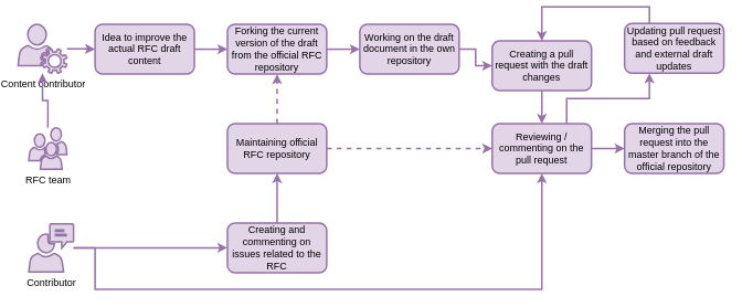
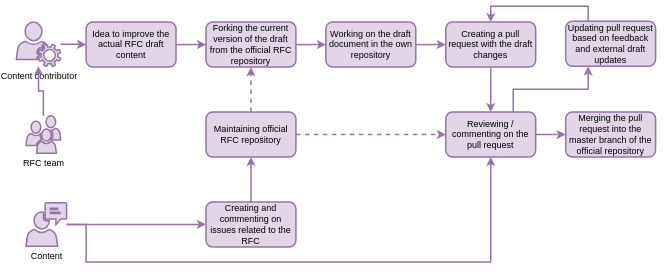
  <mxCell id="0" />
  <mxCell id="1" parent="0" />
  <mxCell id="2" style="edgeStyle=orthogonalEdgeStyle;rounded=0;orthogonalLoop=1;jettySize=auto;html=1;strokeWidth=2;fillColor=#e1d5e7;strokeColor=#9673a6;" edge="1" parent="1" source="3" target="5"><mxGeometry relative="1" as="geometry" /></mxCell>
  <mxCell id="3" value="Content contributor" style="pointerEvents=1;shadow=0;dashed=0;html=1;strokeColor=#9673a6;fillColor=#e1d5e7;labelPosition=center;verticalLabelPosition=bottom;verticalAlign=top;outlineConnect=0;align=center;shape=mxgraph.office.users.user_services;strokeWidth=2;" vertex="1" parent="1"><mxGeometry x="20" y="21" width="59" height="59" as="geometry" /></mxCell>
  <mxCell id="4" style="edgeStyle=orthogonalEdgeStyle;rounded=0;orthogonalLoop=1;jettySize=auto;html=1;entryX=0;entryY=0.5;entryDx=0;entryDy=0;strokeWidth=2;fillColor=#e1d5e7;strokeColor=#9673a6;" edge="1" parent="1" source="5" target="7"><mxGeometry relative="1" as="geometry" /></mxCell>
  <mxCell id="5" value="Idea to improve the actual RFC draft content" style="rounded=1;whiteSpace=wrap;html=1;fillColor=#e1d5e7;strokeColor=#9673a6;strokeWidth=2;" vertex="1" parent="1"><mxGeometry x="113" y="21" width="120" height="60" as="geometry" /></mxCell>
  <mxCell id="6" style="edgeStyle=orthogonalEdgeStyle;rounded=0;orthogonalLoop=1;jettySize=auto;html=1;strokeWidth=2;fillColor=#e1d5e7;strokeColor=#9673a6;" edge="1" parent="1" source="7" target="14"><mxGeometry relative="1" as="geometry" /></mxCell>
  <mxCell id="7" value="Forking the current version of the draft from the official RFC repository" style="rounded=1;whiteSpace=wrap;html=1;strokeWidth=2;fillColor=#e1d5e7;strokeColor=#9673a6;" vertex="1" parent="1"><mxGeometry x="273" y="21" width="120" height="60" as="geometry" /></mxCell>
  <mxCell id="8" style="edgeStyle=orthogonalEdgeStyle;rounded=0;orthogonalLoop=1;jettySize=auto;html=1;entryX=0.5;entryY=1;entryDx=0;entryDy=0;strokeWidth=2;dashed=1;fillColor=#e1d5e7;strokeColor=#9673a6;" edge="1" parent="1" source="10" target="7"><mxGeometry relative="1" as="geometry" /></mxCell>
  <mxCell id="9" style="edgeStyle=orthogonalEdgeStyle;rounded=0;orthogonalLoop=1;jettySize=auto;html=1;entryX=0;entryY=0.5;entryDx=0;entryDy=0;strokeWidth=2;dashed=1;fillColor=#e1d5e7;strokeColor=#9673a6;" edge="1" parent="1" source="10" target="19"><mxGeometry relative="1" as="geometry" /></mxCell>
  <mxCell id="10" value="Maintaining official RFC repository" style="rounded=1;whiteSpace=wrap;html=1;strokeWidth=2;fillColor=#e1d5e7;strokeColor=#9673a6;" vertex="1" parent="1"><mxGeometry x="273" y="141" width="120" height="60" as="geometry" /></mxCell>
  <mxCell id="11" style="edgeStyle=orthogonalEdgeStyle;rounded=0;orthogonalLoop=1;jettySize=auto;html=1;strokeWidth=2;fillColor=#e1d5e7;strokeColor=#9673a6;" edge="1" parent="1" source="12" target="3"><mxGeometry relative="1" as="geometry" /></mxCell>
  <mxCell id="12" value="RFC team" style="pointerEvents=1;shadow=0;dashed=0;html=1;strokeColor=#9673a6;fillColor=#e1d5e7;labelPosition=center;verticalLabelPosition=bottom;verticalAlign=top;outlineConnect=0;align=center;shape=mxgraph.office.users.users;strokeWidth=2;" vertex="1" parent="1"><mxGeometry x="33" y="146" width="46" height="50" as="geometry" /></mxCell>
  <mxCell id="13" style="edgeStyle=orthogonalEdgeStyle;rounded=0;orthogonalLoop=1;jettySize=auto;html=1;entryX=0;entryY=0.5;entryDx=0;entryDy=0;strokeWidth=2;fillColor=#e1d5e7;strokeColor=#9673a6;" edge="1" parent="1" source="14" target="16"><mxGeometry relative="1" as="geometry" /></mxCell>
  <mxCell id="14" value="Working on the draft document in the own repository" style="rounded=1;whiteSpace=wrap;html=1;strokeWidth=2;fillColor=#e1d5e7;strokeColor=#9673a6;" vertex="1" parent="1"><mxGeometry x="433" y="21" width="120" height="60" as="geometry" /></mxCell>
  <mxCell id="15" style="edgeStyle=orthogonalEdgeStyle;rounded=0;orthogonalLoop=1;jettySize=auto;html=1;entryX=0.5;entryY=0;entryDx=0;entryDy=0;strokeWidth=2;fillColor=#e1d5e7;strokeColor=#9673a6;" edge="1" parent="1" source="16" target="19"><mxGeometry relative="1" as="geometry" /></mxCell>
- <mxCell id="16" value="Creating a pull request with the draft changes" style="rounded=1;whiteSpace=wrap;html=1;strokeWidth=2;fillColor=#e1d5e7;strokeColor=#9673a6;" vertex="1" parent="1"><mxGeometry x="593" y="41" width="120" height="60" as="geometry" /></mxCell>
+ <mxCell id="16" value="Creating a pull request with the draft changes" style="rounded=1;whiteSpace=wrap;html=1;strokeWidth=2;fillColor=#e1d5e7;strokeColor=#9673a6;" vertex="1" parent="1"><mxGeometry x="593" y="21" width="120" height="60" as="geometry" /></mxCell>
  <mxCell id="17" style="edgeStyle=orthogonalEdgeStyle;rounded=0;orthogonalLoop=1;jettySize=auto;html=1;entryX=0;entryY=0.5;entryDx=0;entryDy=0;strokeWidth=2;fillColor=#e1d5e7;strokeColor=#9673a6;" edge="1" parent="1" source="19" target="22"><mxGeometry relative="1" as="geometry" /></mxCell>
  <mxCell id="18" style="edgeStyle=orthogonalEdgeStyle;rounded=0;orthogonalLoop=1;jettySize=auto;html=1;exitX=0.75;exitY=0;exitDx=0;exitDy=0;entryX=0.25;entryY=1;entryDx=0;entryDy=0;strokeWidth=2;fillColor=#e1d5e7;strokeColor=#9673a6;" edge="1" parent="1" source="19" target="21"><mxGeometry relative="1" as="geometry" /></mxCell>
  <mxCell id="19" value="Reviewing / commenting on the pull request" style="rounded=1;whiteSpace=wrap;html=1;strokeWidth=2;fillColor=#e1d5e7;strokeColor=#9673a6;" vertex="1" parent="1"><mxGeometry x="593" y="141" width="120" height="60" as="geometry" /></mxCell>
  <mxCell id="20" style="edgeStyle=orthogonalEdgeStyle;rounded=0;orthogonalLoop=1;jettySize=auto;html=1;exitX=0.25;exitY=0;exitDx=0;exitDy=0;entryX=0.5;entryY=0;entryDx=0;entryDy=0;strokeWidth=2;fillColor=#e1d5e7;strokeColor=#9673a6;" edge="1" parent="1" source="21" target="16"><mxGeometry relative="1" as="geometry" /></mxCell>
  <mxCell id="21" value="Updating pull request based on feedback and external draft updates" style="rounded=1;whiteSpace=wrap;html=1;strokeWidth=2;fillColor=#e1d5e7;strokeColor=#9673a6;" vertex="1" parent="1"><mxGeometry x="753" y="20" width="120" height="60" as="geometry" /></mxCell>
  <mxCell id="22" value="Merging the pull request into the master branch of the official repository" style="rounded=1;whiteSpace=wrap;html=1;strokeWidth=2;fillColor=#e1d5e7;strokeColor=#9673a6;" vertex="1" parent="1"><mxGeometry x="753" y="141" width="120" height="60" as="geometry" /></mxCell>
  <mxCell id="23" style="edgeStyle=orthogonalEdgeStyle;rounded=0;orthogonalLoop=1;jettySize=auto;html=1;entryX=0;entryY=0.5;entryDx=0;entryDy=0;strokeWidth=2;fillColor=#e1d5e7;strokeColor=#9673a6;" edge="1" parent="1" source="25" target="27"><mxGeometry relative="1" as="geometry" /></mxCell>
  <mxCell id="24" style="edgeStyle=orthogonalEdgeStyle;rounded=0;orthogonalLoop=1;jettySize=auto;html=1;entryX=0.5;entryY=1;entryDx=0;entryDy=0;strokeWidth=2;fillColor=#e1d5e7;strokeColor=#9673a6;" edge="1" parent="1" source="25" target="19"><mxGeometry relative="1" as="geometry"><Array as="points"><mxPoint x="113" y="291" /><mxPoint x="113" y="341" /><mxPoint x="653" y="341" /></Array></mxGeometry></mxCell>
- <mxCell id="25" value="Contributor" style="pointerEvents=1;shadow=0;dashed=0;html=1;strokeColor=#9673a6;fillColor=#e1d5e7;labelPosition=center;verticalLabelPosition=bottom;verticalAlign=top;outlineConnect=0;align=center;shape=mxgraph.office.users.communications;strokeWidth=2;" vertex="1" parent="1"><mxGeometry x="33" y="262" width="54" height="58" as="geometry" /></mxCell>
+ <mxCell id="25" value="Content" style="pointerEvents=1;shadow=0;dashed=0;html=1;strokeColor=#9673a6;fillColor=#e1d5e7;labelPosition=center;verticalLabelPosition=bottom;verticalAlign=top;outlineConnect=0;align=center;shape=mxgraph.office.users.communications;strokeWidth=2;" vertex="1" parent="1"><mxGeometry x="33" y="262" width="54" height="58" as="geometry" /></mxCell>
  <mxCell id="26" style="edgeStyle=orthogonalEdgeStyle;rounded=0;orthogonalLoop=1;jettySize=auto;html=1;entryX=0.5;entryY=1;entryDx=0;entryDy=0;strokeWidth=2;fillColor=#e1d5e7;strokeColor=#9673a6;" edge="1" parent="1" source="27" target="10"><mxGeometry relative="1" as="geometry" /></mxCell>
  <mxCell id="27" value="Creating and commenting on issues related to the RFC" style="rounded=1;whiteSpace=wrap;html=1;strokeWidth=2;fillColor=#e1d5e7;strokeColor=#9673a6;" vertex="1" parent="1"><mxGeometry x="273" y="261" width="120" height="60" as="geometry" /></mxCell>
